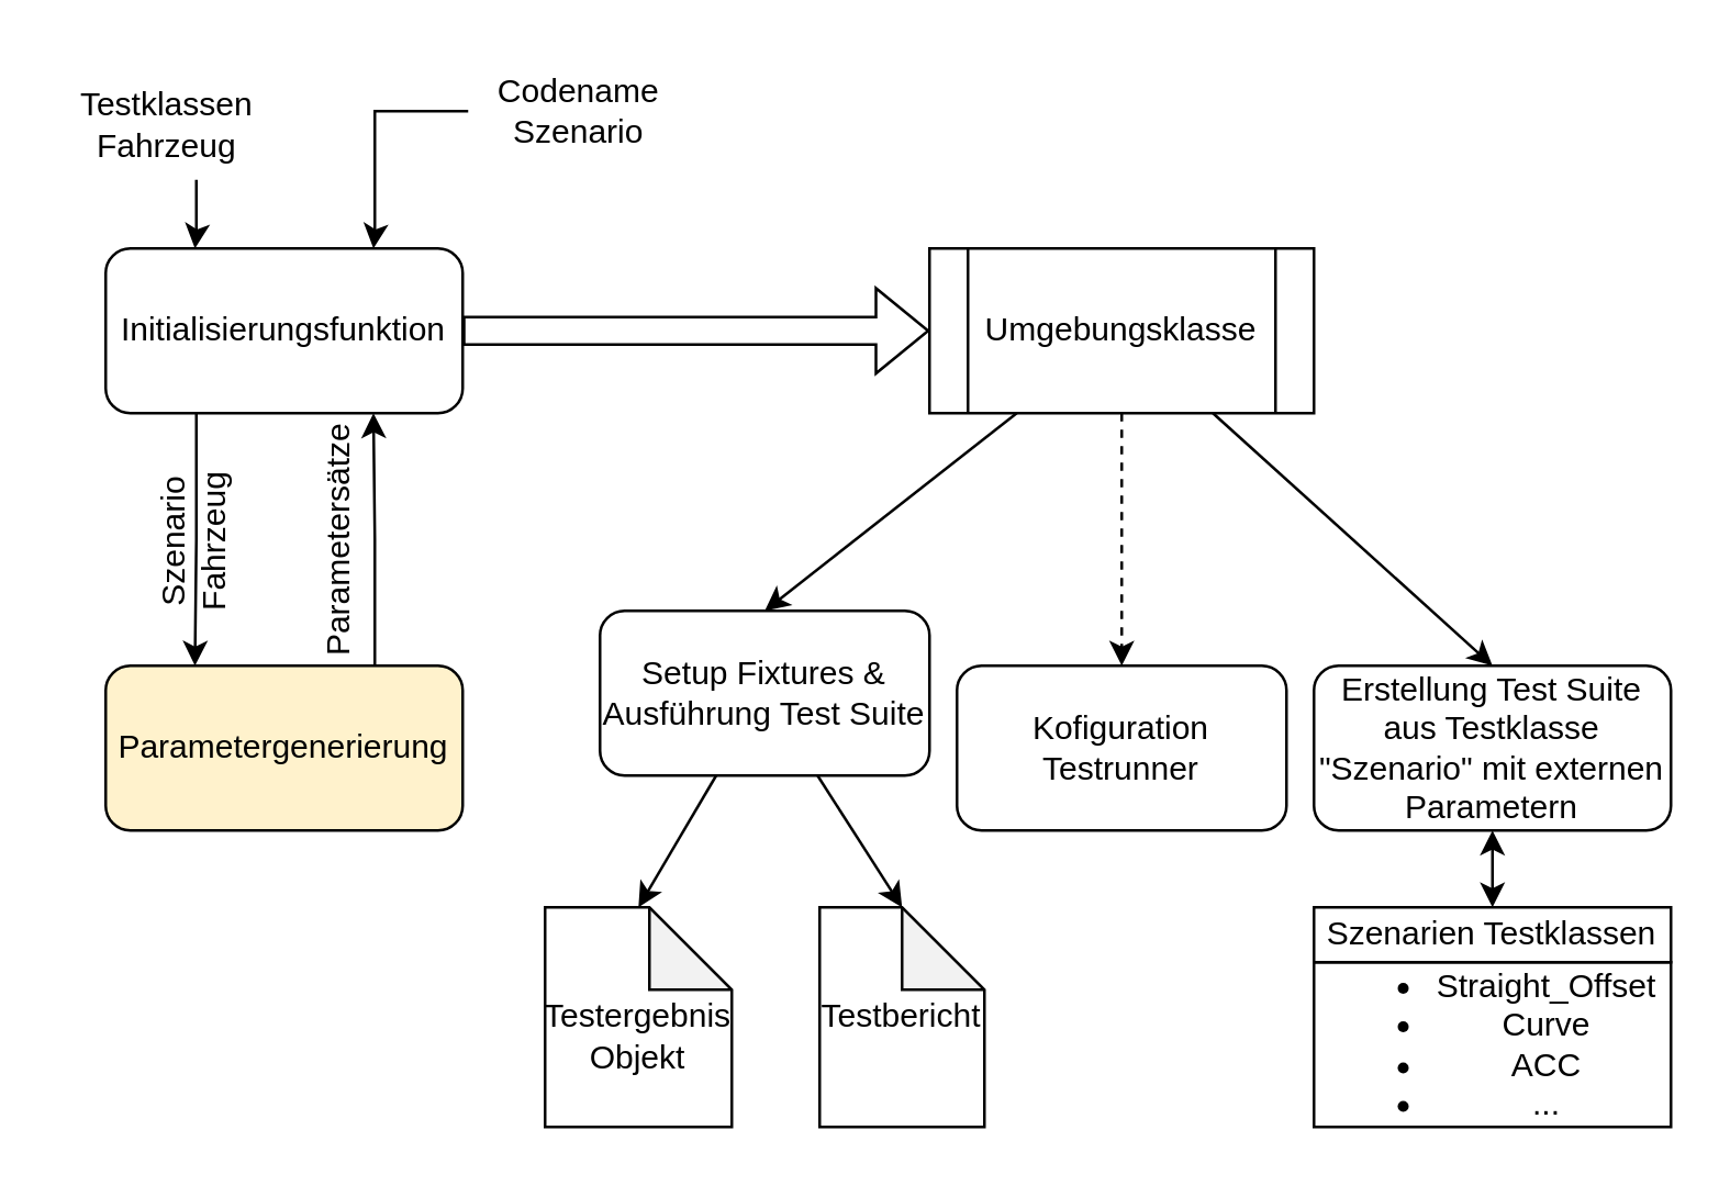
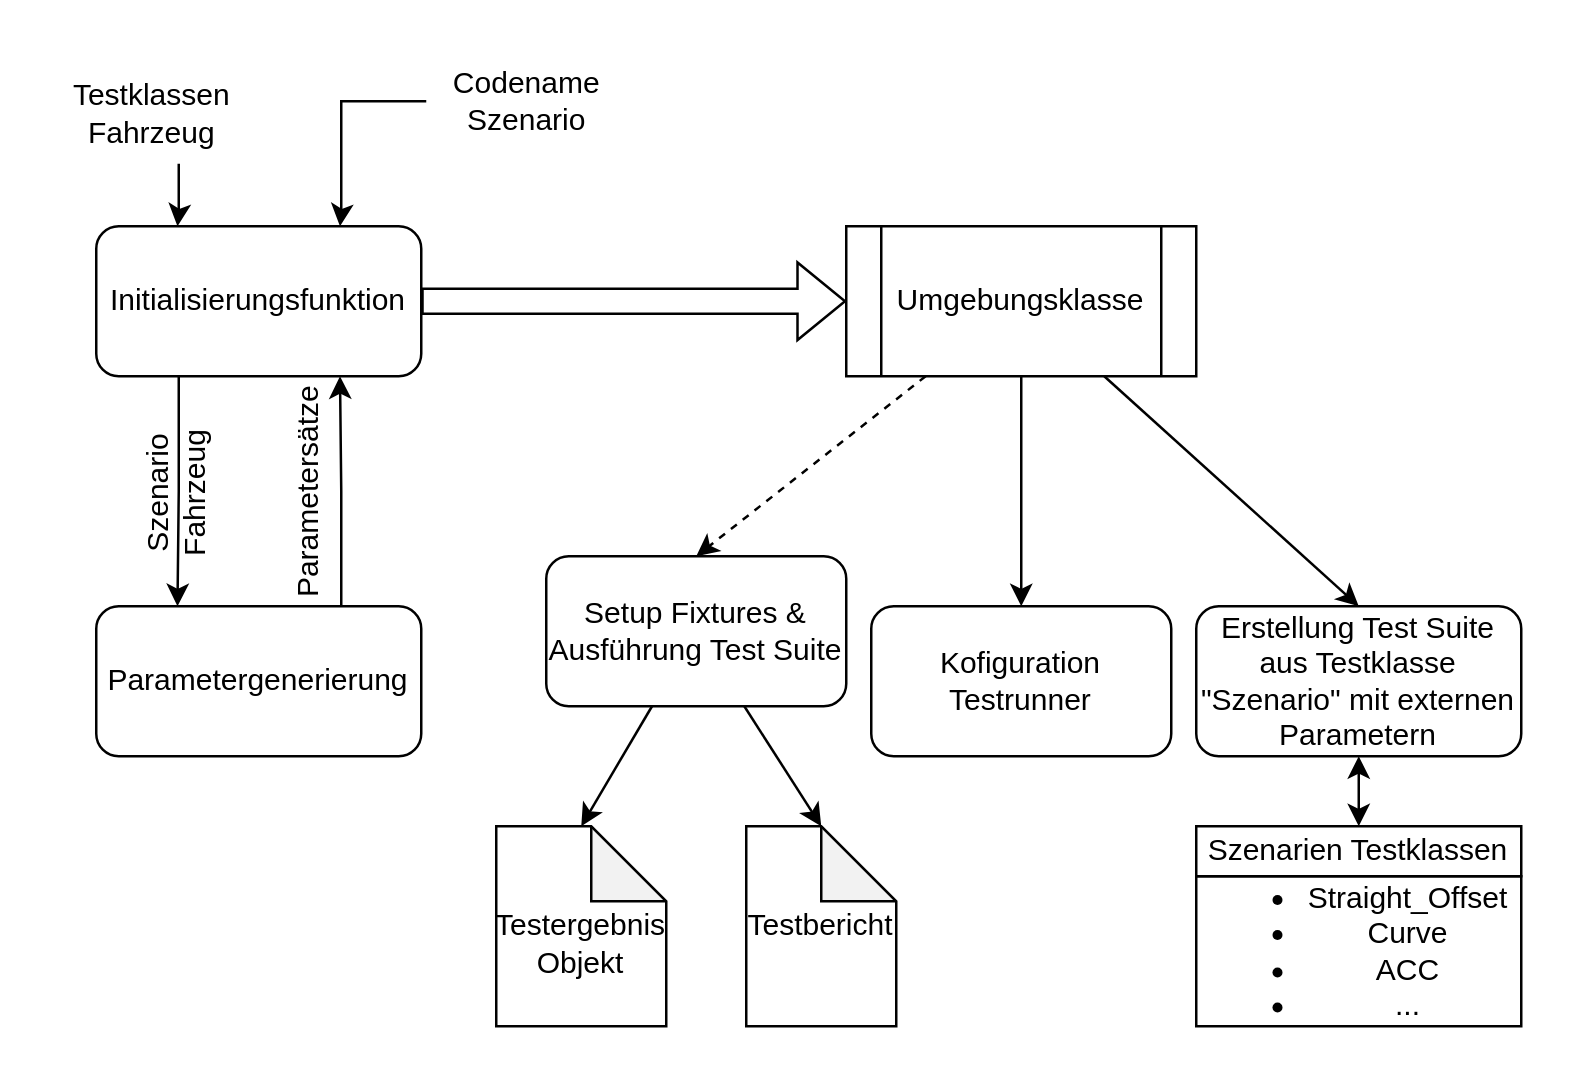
  <mxCell id="0" />
  <mxCell id="1" parent="0" />
  <mxCell id="2" style="edgeStyle=orthogonalEdgeStyle;rounded=0;orthogonalLoop=1;jettySize=auto;html=1;entryX=0.25;entryY=0;entryDx=0;entryDy=0;" edge="1" parent="1" source="3" target="9"><mxGeometry relative="1" as="geometry"><Array as="points"><mxPoint x="71" y="196" /><mxPoint x="71" y="196" /></Array></mxGeometry></mxCell>
  <mxCell id="3" value="Initialisierungsfunktion" style="rounded=1;whiteSpace=wrap;html=1;" vertex="1" parent="1"><mxGeometry x="38" y="90" width="130" height="60" as="geometry" /></mxCell>
  <mxCell id="4" style="edgeStyle=orthogonalEdgeStyle;rounded=0;orthogonalLoop=1;jettySize=auto;html=1;entryX=0.25;entryY=0;entryDx=0;entryDy=0;" edge="1" parent="1" source="5" target="3"><mxGeometry relative="1" as="geometry"><Array as="points"><mxPoint x="71" y="85" /><mxPoint x="71" y="85" /></Array></mxGeometry></mxCell>
  <mxCell id="5" value="Testklassen&lt;div&gt;Fahrzeug&lt;/div&gt;" style="text;html=1;align=center;verticalAlign=middle;resizable=0;points=[];autosize=1;" vertex="1" parent="1"><mxGeometry x="20" y="25" width="80" height="40" as="geometry" /></mxCell>
  <mxCell id="6" style="edgeStyle=orthogonalEdgeStyle;rounded=0;orthogonalLoop=1;jettySize=auto;html=1;entryX=0.75;entryY=0;entryDx=0;entryDy=0;" edge="1" parent="1" source="7" target="3"><mxGeometry relative="1" as="geometry"><Array as="points"><mxPoint x="136" y="85" /><mxPoint x="136" y="85" /></Array></mxGeometry></mxCell>
  <mxCell id="7" value="Codename&lt;div&gt;Szenario&lt;/div&gt;" style="text;html=1;align=center;verticalAlign=middle;resizable=0;points=[];autosize=1;" vertex="1" parent="1"><mxGeometry x="170" y="20" width="80" height="40" as="geometry" /></mxCell>
  <mxCell id="8" style="edgeStyle=orthogonalEdgeStyle;rounded=0;orthogonalLoop=1;jettySize=auto;html=1;entryX=0.75;entryY=1;entryDx=0;entryDy=0;" edge="1" parent="1" source="9" target="3"><mxGeometry relative="1" as="geometry"><Array as="points"><mxPoint x="136" y="196" /><mxPoint x="136" y="196" /></Array></mxGeometry></mxCell>
- <mxCell id="9" value="Parametergenerierung" style="rounded=1;whiteSpace=wrap;html=1;fillColor=#fff2cc;" vertex="1" parent="1"><mxGeometry x="38" y="242" width="130" height="60" as="geometry" /></mxCell>
+ <mxCell id="9" value="Parametergenerierung" style="rounded=1;whiteSpace=wrap;html=1;" vertex="1" parent="1"><mxGeometry x="38" y="242" width="130" height="60" as="geometry" /></mxCell>
  <mxCell id="10" value="Szenario&lt;div&gt;Fahrzeug&lt;/div&gt;" style="text;html=1;align=center;verticalAlign=middle;whiteSpace=wrap;rounded=0;rotation=-90;" vertex="1" parent="1"><mxGeometry x="40" y="182" width="60" height="30" as="geometry" /></mxCell>
  <mxCell id="11" value="Parametersätze" style="text;html=1;align=center;verticalAlign=middle;resizable=0;points=[];autosize=1;strokeColor=none;fillColor=none;rotation=-90;" vertex="1" parent="1"><mxGeometry x="68" y="182" width="110" height="30" as="geometry" /></mxCell>
- <mxCell id="12" style="rounded=0;orthogonalLoop=1;jettySize=auto;html=1;entryX=0.5;entryY=0;entryDx=0;entryDy=0;" edge="1" parent="1" source="15" target="19"><mxGeometry relative="1" as="geometry" /></mxCell>
+ <mxCell id="12" style="rounded=0;orthogonalLoop=1;jettySize=auto;html=1;entryX=0.5;entryY=0;entryDx=0;entryDy=0;dashed=1;" edge="1" parent="1" source="15" target="19"><mxGeometry relative="1" as="geometry" /></mxCell>
  <mxCell id="13" style="rounded=0;orthogonalLoop=1;jettySize=auto;html=1;entryX=0.5;entryY=0;entryDx=0;entryDy=0;" edge="1" parent="1" source="15" target="18"><mxGeometry relative="1" as="geometry" /></mxCell>
- <mxCell id="14" style="rounded=0;orthogonalLoop=1;jettySize=auto;html=1;entryX=0.5;entryY=0;entryDx=0;entryDy=0;dashed=1;" edge="1" parent="1" source="15" target="17"><mxGeometry relative="1" as="geometry" /></mxCell>
+ <mxCell id="14" style="rounded=0;orthogonalLoop=1;jettySize=auto;html=1;entryX=0.5;entryY=0;entryDx=0;entryDy=0;" edge="1" parent="1" source="15" target="17"><mxGeometry relative="1" as="geometry" /></mxCell>
  <mxCell id="15" value="Umgebungsklasse" style="shape=process;whiteSpace=wrap;html=1;backgroundOutline=1;" vertex="1" parent="1"><mxGeometry x="338" y="90" width="140" height="60" as="geometry" /></mxCell>
  <mxCell id="16" value="" style="shape=flexArrow;endArrow=classic;html=1;rounded=0;exitX=1;exitY=0.5;exitDx=0;exitDy=0;entryX=0;entryY=0.5;entryDx=0;entryDy=0;" edge="1" parent="1" source="3" target="15"><mxGeometry width="50" height="50" relative="1" as="geometry"><mxPoint x="298" y="190" as="sourcePoint" /><mxPoint x="348" y="140" as="targetPoint" /></mxGeometry></mxCell>
  <mxCell id="17" value="Kofiguration Testrunner" style="rounded=1;whiteSpace=wrap;html=1;" vertex="1" parent="1"><mxGeometry x="348" y="242" width="120" height="60" as="geometry" /></mxCell>
  <mxCell id="18" value="Erstellung Test Suite aus Testklasse &quot;Szenario&quot; mit externen Parametern" style="rounded=1;whiteSpace=wrap;html=1;" vertex="1" parent="1"><mxGeometry x="478" y="242" width="130" height="60" as="geometry" /></mxCell>
  <mxCell id="19" value="&lt;div&gt;Setup Fixtures &amp;amp;&lt;/div&gt;Ausführung Test Suite" style="rounded=1;whiteSpace=wrap;html=1;" vertex="1" parent="1"><mxGeometry x="218" y="222" width="120" height="60" as="geometry" /></mxCell>
  <mxCell id="20" value="&lt;ul&gt;&lt;li&gt;Straight_Offset&lt;/li&gt;&lt;li&gt;Curve&lt;/li&gt;&lt;li&gt;ACC&lt;/li&gt;&lt;li&gt;...&lt;/li&gt;&lt;/ul&gt;" style="rounded=0;whiteSpace=wrap;html=1;" vertex="1" parent="1"><mxGeometry x="478" y="350" width="130" height="60" as="geometry" /></mxCell>
  <mxCell id="21" value="Szenarien Testklassen" style="rounded=0;whiteSpace=wrap;html=1;" vertex="1" parent="1"><mxGeometry x="478" y="330" width="130" height="20" as="geometry" /></mxCell>
  <mxCell id="22" value="" style="endArrow=classic;startArrow=classic;html=1;rounded=0;entryX=0.5;entryY=1;entryDx=0;entryDy=0;exitX=0.5;exitY=0;exitDx=0;exitDy=0;" edge="1" parent="1" source="21" target="18"><mxGeometry width="50" height="50" relative="1" as="geometry"><mxPoint x="348" y="270" as="sourcePoint" /><mxPoint x="398" y="220" as="targetPoint" /></mxGeometry></mxCell>
  <mxCell id="23" value="Testbericht" style="shape=note;whiteSpace=wrap;html=1;backgroundOutline=1;darkOpacity=0.05;" vertex="1" parent="1"><mxGeometry x="298" y="330" width="60" height="80" as="geometry" /></mxCell>
  <mxCell id="24" value="&lt;div&gt;&lt;br&gt;&lt;/div&gt;Testergebnis&lt;br&gt;Objekt" style="shape=note;whiteSpace=wrap;html=1;backgroundOutline=1;darkOpacity=0.05;" vertex="1" parent="1"><mxGeometry x="198" y="330" width="68" height="80" as="geometry" /></mxCell>
  <mxCell id="25" style="rounded=0;orthogonalLoop=1;jettySize=auto;html=1;entryX=0.5;entryY=0;entryDx=0;entryDy=0;entryPerimeter=0;" edge="1" parent="1" source="19" target="24"><mxGeometry relative="1" as="geometry" /></mxCell>
  <mxCell id="26" style="rounded=0;orthogonalLoop=1;jettySize=auto;html=1;entryX=0;entryY=0;entryDx=30;entryDy=0;entryPerimeter=0;" edge="1" parent="1" source="19" target="23"><mxGeometry relative="1" as="geometry" /></mxCell>
